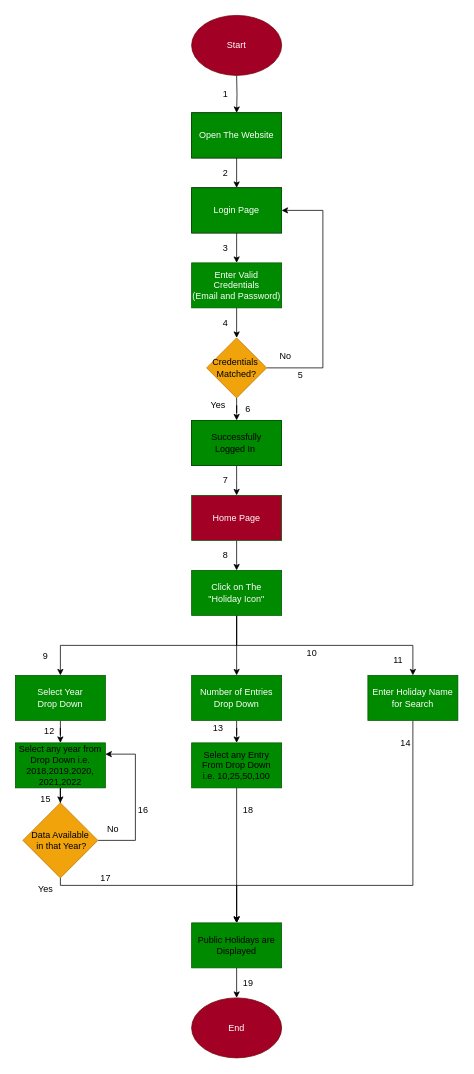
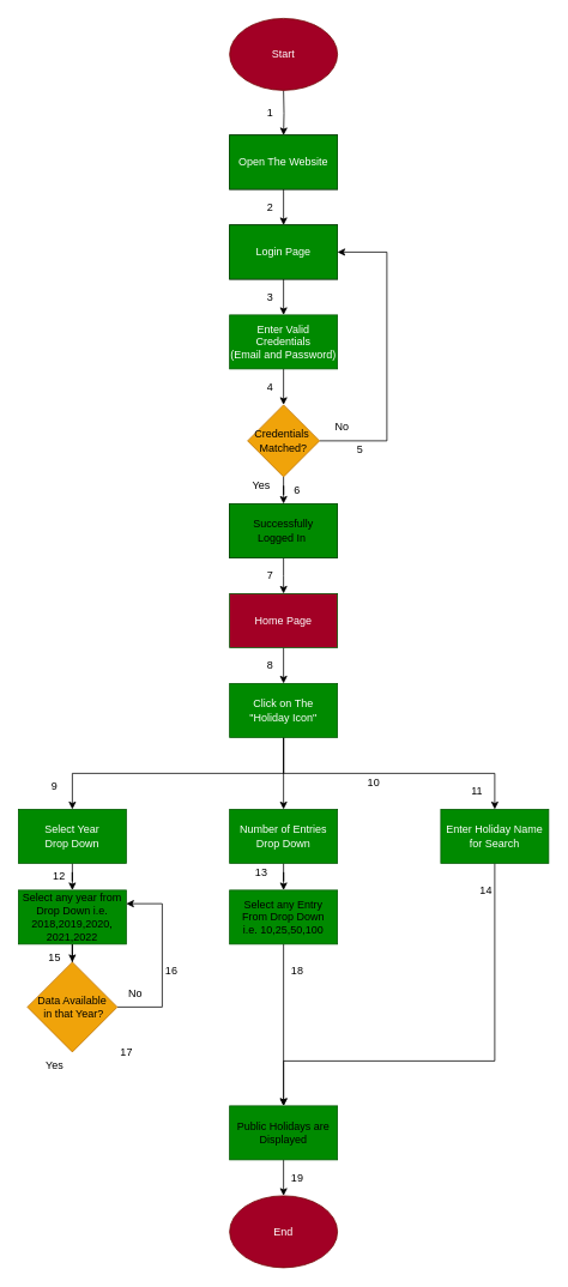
  <mxCell id="0" />
  <mxCell id="1" parent="0" />
  <mxCell id="2" value="" style="edgeStyle=orthogonalEdgeStyle;rounded=0;orthogonalLoop=1;jettySize=auto;html=1;" parent="1" target="4" edge="1"><mxGeometry relative="1" as="geometry"><mxPoint x="315" y="100" as="sourcePoint" /></mxGeometry></mxCell>
  <mxCell id="3" value="" style="edgeStyle=orthogonalEdgeStyle;rounded=0;orthogonalLoop=1;jettySize=auto;html=1;" parent="1" source="4" target="6" edge="1"><mxGeometry relative="1" as="geometry" /></mxCell>
  <mxCell id="4" value="Open The Website" style="rounded=0;whiteSpace=wrap;html=1;" parent="1" vertex="1"><mxGeometry x="255" y="150" width="120" height="60" as="geometry" /></mxCell>
  <mxCell id="5" value="" style="edgeStyle=orthogonalEdgeStyle;rounded=0;orthogonalLoop=1;jettySize=auto;html=1;" parent="1" source="6" target="8" edge="1"><mxGeometry relative="1" as="geometry" /></mxCell>
  <mxCell id="6" value="Login Page" style="rounded=0;whiteSpace=wrap;html=1;" parent="1" vertex="1"><mxGeometry x="255" y="250" width="120" height="60" as="geometry" /></mxCell>
  <mxCell id="7" value="" style="edgeStyle=orthogonalEdgeStyle;rounded=0;orthogonalLoop=1;jettySize=auto;html=1;" parent="1" source="8" target="11" edge="1"><mxGeometry relative="1" as="geometry" /></mxCell>
  <mxCell id="8" value="Enter Valid Credentials&lt;br&gt;(Email and Password)" style="rounded=0;whiteSpace=wrap;html=1;fillColor=#008a00;fontColor=#ffffff;strokeColor=#005700;" parent="1" vertex="1"><mxGeometry x="255" y="350" width="120" height="60" as="geometry" /></mxCell>
  <mxCell id="9" style="edgeStyle=orthogonalEdgeStyle;rounded=0;orthogonalLoop=1;jettySize=auto;html=1;entryX=1;entryY=0.5;entryDx=0;entryDy=0;" parent="1" source="11" target="6" edge="1"><mxGeometry relative="1" as="geometry"><Array as="points"><mxPoint x="430" y="490" /><mxPoint x="430" y="280" /></Array></mxGeometry></mxCell>
  <mxCell id="10" value="" style="edgeStyle=orthogonalEdgeStyle;rounded=0;orthogonalLoop=1;jettySize=auto;html=1;" parent="1" source="11" target="13" edge="1"><mxGeometry relative="1" as="geometry" /></mxCell>
  <mxCell id="11" value="Credentials&amp;nbsp;&lt;br&gt;Matched?" style="rhombus;whiteSpace=wrap;html=1;fillColor=#f0a30a;fontColor=#000000;strokeColor=#BD7000;" parent="1" vertex="1"><mxGeometry x="275" y="450" width="80" height="80" as="geometry" /></mxCell>
  <mxCell id="12" value="" style="edgeStyle=orthogonalEdgeStyle;rounded=0;orthogonalLoop=1;jettySize=auto;html=1;" parent="1" source="13" edge="1"><mxGeometry relative="1" as="geometry"><mxPoint x="315" y="660" as="targetPoint" /></mxGeometry></mxCell>
  <mxCell id="13" value="Successfully &lt;br&gt;Logged In&amp;nbsp;" style="rounded=0;whiteSpace=wrap;html=1;" parent="1" vertex="1"><mxGeometry x="255" y="560" width="120" height="60" as="geometry" /></mxCell>
  <mxCell id="14" value="Open The Website" style="rounded=0;whiteSpace=wrap;html=1;" parent="1" vertex="1"><mxGeometry x="255" y="150" width="120" height="60" as="geometry" /></mxCell>
  <mxCell id="15" value="Login Page" style="rounded=0;whiteSpace=wrap;html=1;" parent="1" vertex="1"><mxGeometry x="255" y="250" width="120" height="60" as="geometry" /></mxCell>
  <mxCell id="16" value="Open The Website" style="rounded=0;whiteSpace=wrap;html=1;fillColor=#008a00;fontColor=#ffffff;strokeColor=#005700;" parent="1" vertex="1"><mxGeometry x="255" y="150" width="120" height="60" as="geometry" /></mxCell>
  <mxCell id="17" value="Login Page" style="rounded=0;whiteSpace=wrap;html=1;fillColor=#008a00;fontColor=#ffffff;strokeColor=#005700;" parent="1" vertex="1"><mxGeometry x="255" y="250" width="120" height="60" as="geometry" /></mxCell>
  <mxCell id="18" value="Successfully &lt;br&gt;Logged In&amp;nbsp;" style="rounded=0;whiteSpace=wrap;html=1;" parent="1" vertex="1"><mxGeometry x="255" y="560" width="120" height="60" as="geometry" /></mxCell>
  <mxCell id="19" value="Successfully &lt;br&gt;Logged In&amp;nbsp;" style="rounded=0;whiteSpace=wrap;html=1;" parent="1" vertex="1"><mxGeometry x="255" y="560" width="120" height="60" as="geometry" /></mxCell>
  <mxCell id="20" value="Successfully &lt;br&gt;Logged In&amp;nbsp;" style="rounded=0;whiteSpace=wrap;html=1;fillColor=#008a00;strokeColor=#005700;" parent="1" vertex="1"><mxGeometry x="255" y="560" width="120" height="60" as="geometry" /></mxCell>
  <mxCell id="21" value="No" style="text;html=1;align=center;verticalAlign=middle;resizable=0;points=[];autosize=1;strokeColor=none;fillColor=none;" parent="1" vertex="1"><mxGeometry x="360" y="460" width="40" height="30" as="geometry" /></mxCell>
  <mxCell id="22" value="Yes" style="text;html=1;align=center;verticalAlign=middle;resizable=0;points=[];autosize=1;strokeColor=none;fillColor=none;" parent="1" vertex="1"><mxGeometry x="270" y="525" width="40" height="30" as="geometry" /></mxCell>
  <mxCell id="23" value="Start" style="ellipse;whiteSpace=wrap;html=1;fillColor=#a20025;fontColor=#ffffff;strokeColor=#6F0000;" parent="1" vertex="1"><mxGeometry x="255" y="20" width="120" height="80" as="geometry" /></mxCell>
  <mxCell id="24" value="" style="edgeStyle=orthogonalEdgeStyle;rounded=0;orthogonalLoop=1;jettySize=auto;html=1;" parent="1" source="25" target="29" edge="1"><mxGeometry relative="1" as="geometry" /></mxCell>
  <mxCell id="25" value="Home Page" style="rounded=0;whiteSpace=wrap;html=1;fillColor=#a20025;fontColor=#ffffff;strokeColor=#005700;" parent="1" vertex="1"><mxGeometry x="255" y="660" width="120" height="60" as="geometry" /></mxCell>
  <mxCell id="26" value="" style="edgeStyle=orthogonalEdgeStyle;rounded=0;orthogonalLoop=1;jettySize=auto;html=1;" parent="1" source="29" target="31" edge="1"><mxGeometry relative="1" as="geometry" /></mxCell>
  <mxCell id="27" style="edgeStyle=orthogonalEdgeStyle;rounded=0;orthogonalLoop=1;jettySize=auto;html=1;exitX=0.5;exitY=1;exitDx=0;exitDy=0;" parent="1" source="29" target="35" edge="1"><mxGeometry relative="1" as="geometry" /></mxCell>
  <mxCell id="28" style="edgeStyle=orthogonalEdgeStyle;rounded=0;orthogonalLoop=1;jettySize=auto;html=1;exitX=0.5;exitY=1;exitDx=0;exitDy=0;entryX=0.5;entryY=0;entryDx=0;entryDy=0;" parent="1" source="29" target="33" edge="1"><mxGeometry relative="1" as="geometry" /></mxCell>
  <mxCell id="29" value="Click on The &lt;br&gt;&quot;Holiday Icon&quot;" style="rounded=0;whiteSpace=wrap;html=1;fillColor=#008a00;fontColor=#ffffff;strokeColor=#005700;" parent="1" vertex="1"><mxGeometry x="255" y="760" width="120" height="60" as="geometry" /></mxCell>
  <mxCell id="30" value="" style="edgeStyle=orthogonalEdgeStyle;rounded=0;orthogonalLoop=1;jettySize=auto;html=1;" parent="1" source="31" target="37" edge="1"><mxGeometry relative="1" as="geometry" /></mxCell>
  <mxCell id="31" value="Number of Entries Drop Down" style="whiteSpace=wrap;html=1;rounded=0;fillColor=#008a00;fontColor=#ffffff;strokeColor=#005700;" parent="1" vertex="1"><mxGeometry x="255" y="900" width="120" height="60" as="geometry" /></mxCell>
  <mxCell id="32" style="edgeStyle=orthogonalEdgeStyle;rounded=0;orthogonalLoop=1;jettySize=auto;html=1;entryX=0.5;entryY=0;entryDx=0;entryDy=0;" parent="1" source="33" target="44" edge="1"><mxGeometry relative="1" as="geometry"><Array as="points"><mxPoint x="550" y="1180" /><mxPoint x="315" y="1180" /></Array></mxGeometry></mxCell>
  <mxCell id="33" value="Enter Holiday Name for Search" style="rounded=0;whiteSpace=wrap;html=1;fillColor=#008a00;fontColor=#ffffff;strokeColor=#005700;" parent="1" vertex="1"><mxGeometry x="490" y="900" width="120" height="60" as="geometry" /></mxCell>
  <mxCell id="34" value="" style="edgeStyle=orthogonalEdgeStyle;rounded=0;orthogonalLoop=1;jettySize=auto;html=1;" parent="1" source="35" target="39" edge="1"><mxGeometry relative="1" as="geometry" /></mxCell>
  <mxCell id="35" value="Select Year &lt;br&gt;Drop Down" style="rounded=0;whiteSpace=wrap;html=1;fillColor=#008a00;fontColor=#ffffff;strokeColor=#005700;" parent="1" vertex="1"><mxGeometry x="20" y="900" width="120" height="60" as="geometry" /></mxCell>
  <mxCell id="36" style="edgeStyle=orthogonalEdgeStyle;rounded=0;orthogonalLoop=1;jettySize=auto;html=1;exitX=0.5;exitY=1;exitDx=0;exitDy=0;entryX=0.5;entryY=0;entryDx=0;entryDy=0;" parent="1" source="37" target="44" edge="1"><mxGeometry relative="1" as="geometry" /></mxCell>
  <mxCell id="37" value="Select any Entry From Drop Down&lt;br&gt;i.e. 10,25,50,100" style="whiteSpace=wrap;html=1;rounded=0;fillColor=#008a00;strokeColor=#005700;" parent="1" vertex="1"><mxGeometry x="255" y="990" width="120" height="60" as="geometry" /></mxCell>
  <mxCell id="38" value="" style="edgeStyle=orthogonalEdgeStyle;rounded=0;orthogonalLoop=1;jettySize=auto;html=1;" parent="1" source="39" target="42" edge="1"><mxGeometry relative="1" as="geometry" /></mxCell>
  <mxCell id="39" value="Select any year from Drop Down i.e. 2018,2019,2020,&lt;br&gt;2021,2022" style="whiteSpace=wrap;html=1;rounded=0;fillColor=#008a00;strokeColor=#005700;" parent="1" vertex="1"><mxGeometry x="20" y="990" width="120" height="60" as="geometry" /></mxCell>
- <mxCell id="40" value="" style="edgeStyle=orthogonalEdgeStyle;rounded=0;orthogonalLoop=1;jettySize=auto;html=1;" parent="1" source="42" target="44" edge="1"><mxGeometry relative="1" as="geometry"><Array as="points"><mxPoint x="80" y="1180" /><mxPoint x="315" y="1180" /></Array></mxGeometry></mxCell>
  <mxCell id="41" style="edgeStyle=orthogonalEdgeStyle;rounded=0;orthogonalLoop=1;jettySize=auto;html=1;exitX=1;exitY=0.5;exitDx=0;exitDy=0;entryX=1;entryY=0.25;entryDx=0;entryDy=0;" parent="1" source="42" target="39" edge="1"><mxGeometry relative="1" as="geometry"><Array as="points"><mxPoint x="180" y="1120" /><mxPoint x="180" y="1005" /></Array></mxGeometry></mxCell>
  <mxCell id="42" value="Data Available&lt;br&gt;&amp;nbsp;in that Year?" style="rhombus;whiteSpace=wrap;html=1;fillColor=#f0a30a;fontColor=#000000;strokeColor=#BD7000;" parent="1" vertex="1"><mxGeometry x="30" y="1070" width="100" height="100" as="geometry" /></mxCell>
  <mxCell id="43" value="" style="edgeStyle=orthogonalEdgeStyle;rounded=0;orthogonalLoop=1;jettySize=auto;html=1;" parent="1" source="44" target="47" edge="1"><mxGeometry relative="1" as="geometry" /></mxCell>
  <mxCell id="44" value="Public Holidays are Displayed" style="whiteSpace=wrap;html=1;fillColor=#008a00;strokeColor=#005700;" parent="1" vertex="1"><mxGeometry x="255" y="1230" width="120" height="60" as="geometry" /></mxCell>
  <mxCell id="45" value="No" style="text;html=1;align=center;verticalAlign=middle;resizable=0;points=[];autosize=1;strokeColor=none;fillColor=none;" parent="1" vertex="1"><mxGeometry x="130" y="1090" width="40" height="30" as="geometry" /></mxCell>
  <mxCell id="46" value="Yes" style="text;html=1;align=center;verticalAlign=middle;resizable=0;points=[];autosize=1;strokeColor=none;fillColor=none;" parent="1" vertex="1"><mxGeometry x="40" y="1170" width="40" height="30" as="geometry" /></mxCell>
  <mxCell id="47" value="End" style="ellipse;whiteSpace=wrap;html=1;fillColor=#a20025;fontColor=#ffffff;strokeColor=#6F0000;" parent="1" vertex="1"><mxGeometry x="255" y="1330" width="120" height="80" as="geometry" /></mxCell>
  <mxCell id="48" value="1" style="text;html=1;align=center;verticalAlign=middle;resizable=0;points=[];autosize=1;strokeColor=none;fillColor=none;" vertex="1" parent="1"><mxGeometry x="285" y="110" width="30" height="30" as="geometry" /></mxCell>
  <mxCell id="49" value="2" style="text;html=1;align=center;verticalAlign=middle;resizable=0;points=[];autosize=1;strokeColor=none;fillColor=none;" vertex="1" parent="1"><mxGeometry x="285" y="215" width="30" height="30" as="geometry" /></mxCell>
  <mxCell id="50" value="3" style="text;html=1;align=center;verticalAlign=middle;resizable=0;points=[];autosize=1;strokeColor=none;fillColor=none;" vertex="1" parent="1"><mxGeometry x="285" y="315" width="30" height="30" as="geometry" /></mxCell>
  <mxCell id="51" value="4" style="text;html=1;align=center;verticalAlign=middle;resizable=0;points=[];autosize=1;strokeColor=none;fillColor=none;" vertex="1" parent="1"><mxGeometry x="285" y="415" width="30" height="30" as="geometry" /></mxCell>
  <mxCell id="52" value="5" style="text;html=1;align=center;verticalAlign=middle;resizable=0;points=[];autosize=1;strokeColor=none;fillColor=none;" vertex="1" parent="1"><mxGeometry x="385" y="485" width="30" height="30" as="geometry" /></mxCell>
  <mxCell id="53" value="6" style="text;html=1;align=center;verticalAlign=middle;resizable=0;points=[];autosize=1;strokeColor=none;fillColor=none;" vertex="1" parent="1"><mxGeometry x="315" y="530" width="30" height="30" as="geometry" /></mxCell>
  <mxCell id="54" value="7" style="text;html=1;align=center;verticalAlign=middle;resizable=0;points=[];autosize=1;strokeColor=none;fillColor=none;" vertex="1" parent="1"><mxGeometry x="285" y="625" width="30" height="30" as="geometry" /></mxCell>
  <mxCell id="55" value="8" style="text;html=1;align=center;verticalAlign=middle;resizable=0;points=[];autosize=1;strokeColor=none;fillColor=none;" vertex="1" parent="1"><mxGeometry x="285" y="725" width="30" height="30" as="geometry" /></mxCell>
  <mxCell id="56" value="9" style="text;html=1;align=center;verticalAlign=middle;resizable=0;points=[];autosize=1;strokeColor=none;fillColor=none;" vertex="1" parent="1"><mxGeometry x="45" y="860" width="30" height="30" as="geometry" /></mxCell>
  <mxCell id="57" value="10" style="text;html=1;align=center;verticalAlign=middle;resizable=0;points=[];autosize=1;strokeColor=none;fillColor=none;" vertex="1" parent="1"><mxGeometry x="395" y="855" width="40" height="30" as="geometry" /></mxCell>
  <mxCell id="58" value="11" style="text;html=1;align=center;verticalAlign=middle;resizable=0;points=[];autosize=1;strokeColor=none;fillColor=none;" vertex="1" parent="1"><mxGeometry x="510" y="865" width="40" height="30" as="geometry" /></mxCell>
  <mxCell id="59" value="12" style="text;html=1;align=center;verticalAlign=middle;resizable=0;points=[];autosize=1;strokeColor=none;fillColor=none;" vertex="1" parent="1"><mxGeometry x="45" y="960" width="40" height="30" as="geometry" /></mxCell>
  <mxCell id="60" value="13" style="text;html=1;align=center;verticalAlign=middle;resizable=0;points=[];autosize=1;strokeColor=none;fillColor=none;" vertex="1" parent="1"><mxGeometry x="270" y="955" width="40" height="30" as="geometry" /></mxCell>
  <mxCell id="61" value="14" style="text;html=1;align=center;verticalAlign=middle;resizable=0;points=[];autosize=1;strokeColor=none;fillColor=none;" vertex="1" parent="1"><mxGeometry x="520" y="975" width="40" height="30" as="geometry" /></mxCell>
  <mxCell id="62" value="15" style="text;html=1;align=center;verticalAlign=middle;resizable=0;points=[];autosize=1;strokeColor=none;fillColor=none;" vertex="1" parent="1"><mxGeometry x="40" y="1050" width="40" height="30" as="geometry" /></mxCell>
  <mxCell id="63" value="16" style="text;html=1;align=center;verticalAlign=middle;resizable=0;points=[];autosize=1;strokeColor=none;fillColor=none;" vertex="1" parent="1"><mxGeometry x="170" y="1065" width="40" height="30" as="geometry" /></mxCell>
  <mxCell id="64" value="17" style="text;html=1;align=center;verticalAlign=middle;resizable=0;points=[];autosize=1;strokeColor=none;fillColor=none;" vertex="1" parent="1"><mxGeometry x="120" y="1155" width="40" height="30" as="geometry" /></mxCell>
  <mxCell id="65" value="18" style="text;html=1;align=center;verticalAlign=middle;resizable=0;points=[];autosize=1;strokeColor=none;fillColor=none;" vertex="1" parent="1"><mxGeometry x="310" y="1065" width="40" height="30" as="geometry" /></mxCell>
  <mxCell id="66" value="19" style="text;html=1;align=center;verticalAlign=middle;resizable=0;points=[];autosize=1;strokeColor=none;fillColor=none;" vertex="1" parent="1"><mxGeometry x="310" y="1295" width="40" height="30" as="geometry" /></mxCell>
